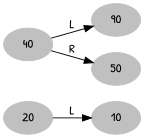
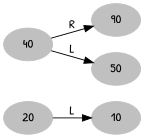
  digraph {
    fontname="Patrick Hand"
    rankdir=LR
    node [color=grey fontname="Patrick Hand" style=filled]
    edge [fontname="Patrick Hand"]
    20
    10
    n3 [label=90]
    40
    50
    20 -> 10 [label=L]
-   40 -> n3 [label=L]
-   40 -> 50 [label=R]
+   40 -> n3 [label=R]
+   40 -> 50 [label=L]
  }
